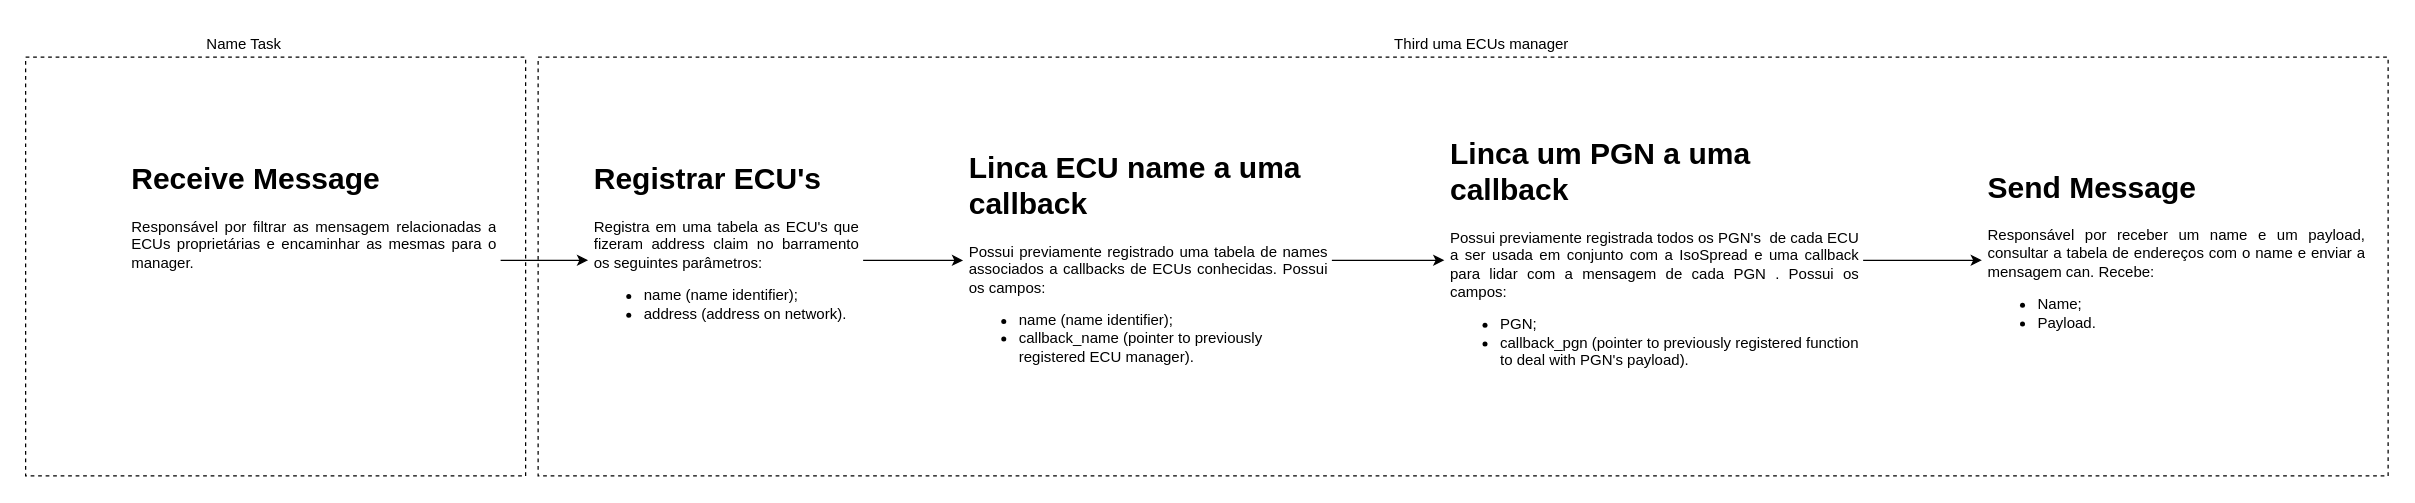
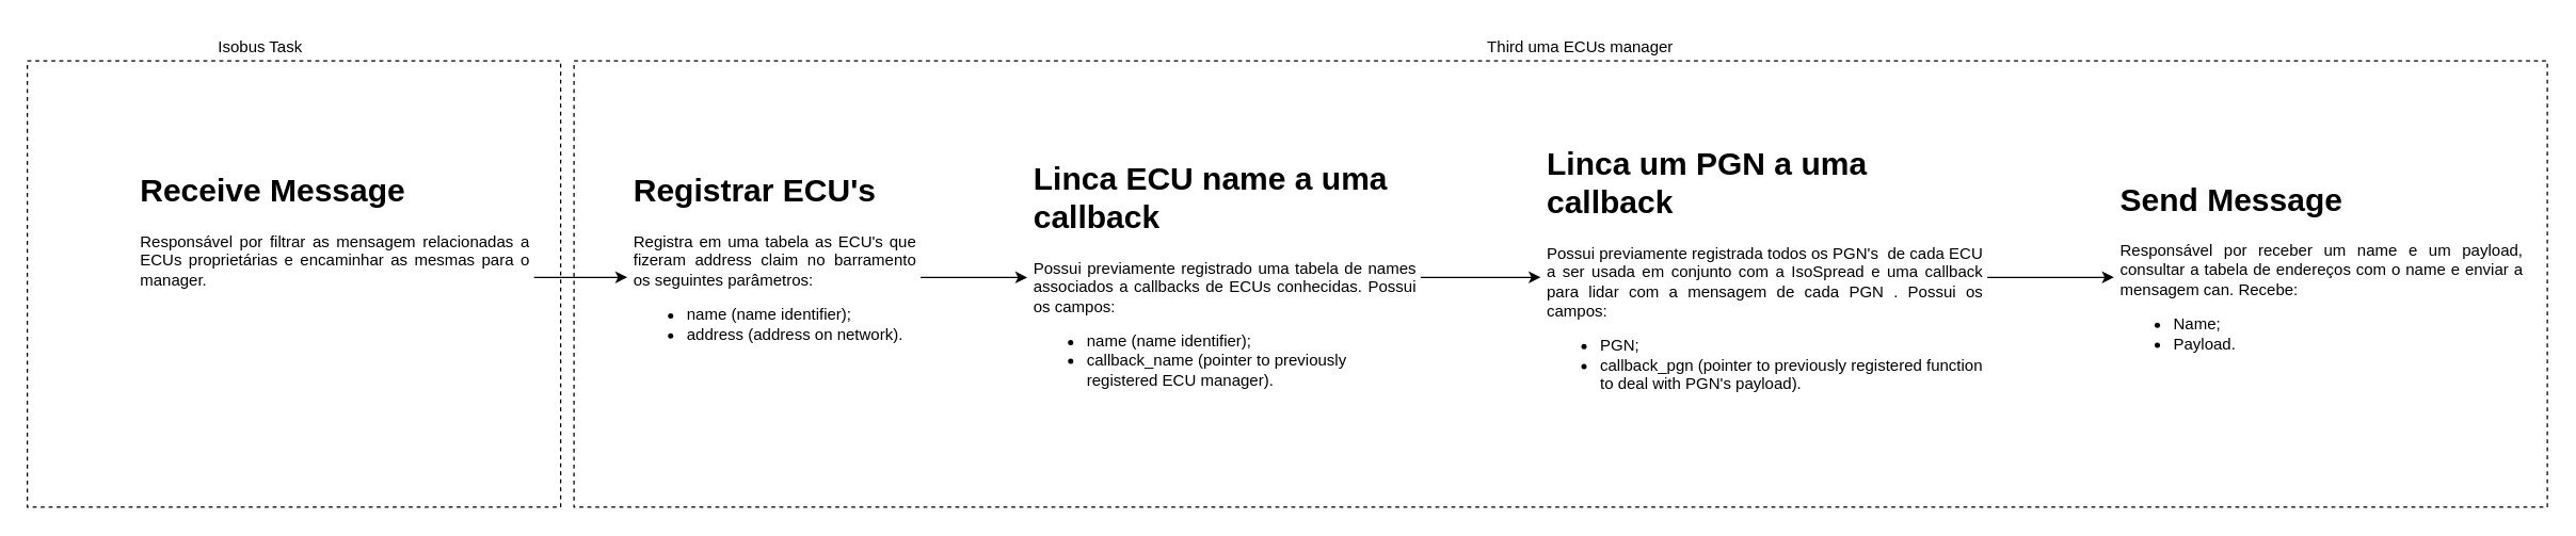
  <mxCell id="0" />
  <mxCell id="1" parent="0" />
  <mxCell id="2" value="" style="edgeStyle=orthogonalEdgeStyle;rounded=0;orthogonalLoop=1;jettySize=auto;html=1;" edge="1" parent="1" source="3" target="5"><mxGeometry relative="1" as="geometry" /></mxCell>
  <mxCell id="3" value="&lt;h1&gt;Registrar ECU's&lt;br&gt;&lt;/h1&gt;&lt;p align=&quot;justify&quot;&gt;Registra em uma tabela as ECU's que fizeram address claim no barramento os seguintes parâmetros:&lt;/p&gt;&lt;ul&gt;&lt;li&gt;name (name identifier);&lt;br&gt;&lt;/li&gt;&lt;li&gt;address (address on network).&lt;br&gt;&lt;/li&gt;&lt;/ul&gt;" style="text;html=1;spacing=5;spacingTop=-20;whiteSpace=wrap;overflow=hidden;rounded=0;" parent="1" vertex="1"><mxGeometry x="470" y="122.5" width="220" height="170" as="geometry" /></mxCell>
  <mxCell id="4" value="" style="edgeStyle=orthogonalEdgeStyle;rounded=0;orthogonalLoop=1;jettySize=auto;html=1;" edge="1" parent="1" source="5" target="7"><mxGeometry relative="1" as="geometry" /></mxCell>
  <mxCell id="5" value="&lt;h1&gt;Linca ECU name a uma callback&lt;br&gt;&lt;/h1&gt;&lt;p align=&quot;justify&quot;&gt;Possui previamente registrado uma tabela de names associados a callbacks de ECUs conhecidas. Possui os campos:&lt;br&gt;&lt;/p&gt;&lt;ul&gt;&lt;li&gt;name (name identifier);&lt;br&gt;&lt;/li&gt;&lt;li&gt;callback_name (pointer to previously&lt;span data-text=&quot;previously&quot; data-start=&quot;11&quot; data-originaltext=&quot;previous&quot; data-end=&quot;18&quot; class=&quot;corrected-phrase ng-star-inserted&quot;&gt;&lt;/span&gt;&lt;span class=&quot;corrected-phrase__displayed-text corrected-phrase__displayed-text_no-correction ng-star-inserted&quot;&gt;&lt;/span&gt; registered ECU manager).&lt;/li&gt;&lt;/ul&gt;" style="text;html=1;spacing=5;spacingTop=-20;whiteSpace=wrap;overflow=hidden;rounded=0;" parent="1" vertex="1"><mxGeometry x="770" y="113.75" width="295" height="187.5" as="geometry" /></mxCell>
  <mxCell id="6" value="" style="edgeStyle=orthogonalEdgeStyle;rounded=0;orthogonalLoop=1;jettySize=auto;html=1;" edge="1" parent="1" source="7" target="8"><mxGeometry relative="1" as="geometry" /></mxCell>
  <mxCell id="7" value="&lt;h1&gt;Linca um PGN a uma callback &lt;br&gt;&lt;/h1&gt;&lt;p align=&quot;justify&quot;&gt;Possui previamente registrada todos os PGN's&amp;nbsp; de cada ECU a ser usada em conjunto com a IsoSpread e uma callback para lidar com a mensagem de cada PGN . Possui os campos:&lt;br&gt;&lt;/p&gt;&lt;ul&gt;&lt;li&gt;PGN;&lt;br&gt;&lt;/li&gt;&lt;li&gt;callback_pgn (pointer to&amp;nbsp;&lt;span data-text=&quot;previously&quot; data-start=&quot;11&quot; data-originaltext=&quot;previous&quot; data-end=&quot;18&quot; class=&quot;corrected-phrase ng-star-inserted&quot;&gt;&lt;/span&gt;&lt;span class=&quot;corrected-phrase__displayed-text corrected-phrase__displayed-text_no-correction ng-star-inserted&quot;&gt;&lt;/span&gt;previously registered function to deal with PGN's payload).&lt;/li&gt;&lt;/ul&gt;" style="text;html=1;spacing=5;spacingTop=-20;whiteSpace=wrap;overflow=hidden;rounded=0;" parent="1" vertex="1"><mxGeometry x="1155" y="102.5" width="335" height="210" as="geometry" /></mxCell>
  <mxCell id="8" value="&lt;h1&gt;Send Message&lt;br&gt;&lt;/h1&gt;&lt;p align=&quot;justify&quot;&gt;Responsável por receber um name e um payload, consultar a tabela de endereços com o name e enviar a mensagem can. Recebe:&lt;/p&gt;&lt;ul&gt;&lt;li align=&quot;justify&quot;&gt;Name;&lt;/li&gt;&lt;li align=&quot;justify&quot;&gt;Payload.&lt;br&gt;&lt;/li&gt;&lt;/ul&gt;&lt;p align=&quot;justify&quot;&gt;&lt;br&gt;&lt;/p&gt;" style="text;html=1;spacing=5;spacingTop=-20;whiteSpace=wrap;overflow=hidden;rounded=0;" parent="1" vertex="1"><mxGeometry x="1585" y="130" width="310" height="155" as="geometry" /></mxCell>
  <mxCell id="9" value="" style="edgeStyle=orthogonalEdgeStyle;rounded=0;orthogonalLoop=1;jettySize=auto;html=1;" edge="1" parent="1" source="10" target="3"><mxGeometry relative="1" as="geometry" /></mxCell>
  <mxCell id="10" value="&lt;h1&gt;Receive Message&lt;br&gt;&lt;/h1&gt;&lt;p align=&quot;justify&quot;&gt;Responsável por filtrar as mensagem relacionadas a ECUs proprietárias e encaminhar as mesmas para o manager.&lt;/p&gt;" style="text;html=1;spacing=5;spacingTop=-20;whiteSpace=wrap;overflow=hidden;rounded=0;" parent="1" vertex="1"><mxGeometry x="100" y="122.5" width="300" height="170" as="geometry" /></mxCell>
  <mxCell id="11" value="" style="rounded=0;whiteSpace=wrap;html=1;dashed=1;fillColor=none;" vertex="1" parent="1"><mxGeometry x="20" y="45" width="400" height="335" as="geometry" /></mxCell>
  <mxCell id="12" value="" style="rounded=0;whiteSpace=wrap;html=1;dashed=1;fillColor=none;" vertex="1" parent="1"><mxGeometry x="430" y="45" width="1480" height="335" as="geometry" /></mxCell>
- <mxCell id="13" value="Name Task" style="text;html=1;align=center;verticalAlign=middle;whiteSpace=wrap;rounded=0;" vertex="1" parent="1"><mxGeometry x="150" y="20" width="90" height="30" as="geometry" /></mxCell>
+ <mxCell id="13" value="Isobus Task" style="text;html=1;align=center;verticalAlign=middle;whiteSpace=wrap;rounded=0;" vertex="1" parent="1"><mxGeometry x="150" y="20" width="90" height="30" as="geometry" /></mxCell>
  <mxCell id="14" value="Third uma ECUs manager" style="text;html=1;align=center;verticalAlign=middle;whiteSpace=wrap;rounded=0;" vertex="1" parent="1"><mxGeometry x="1105" y="20" width="160" height="30" as="geometry" /></mxCell>
